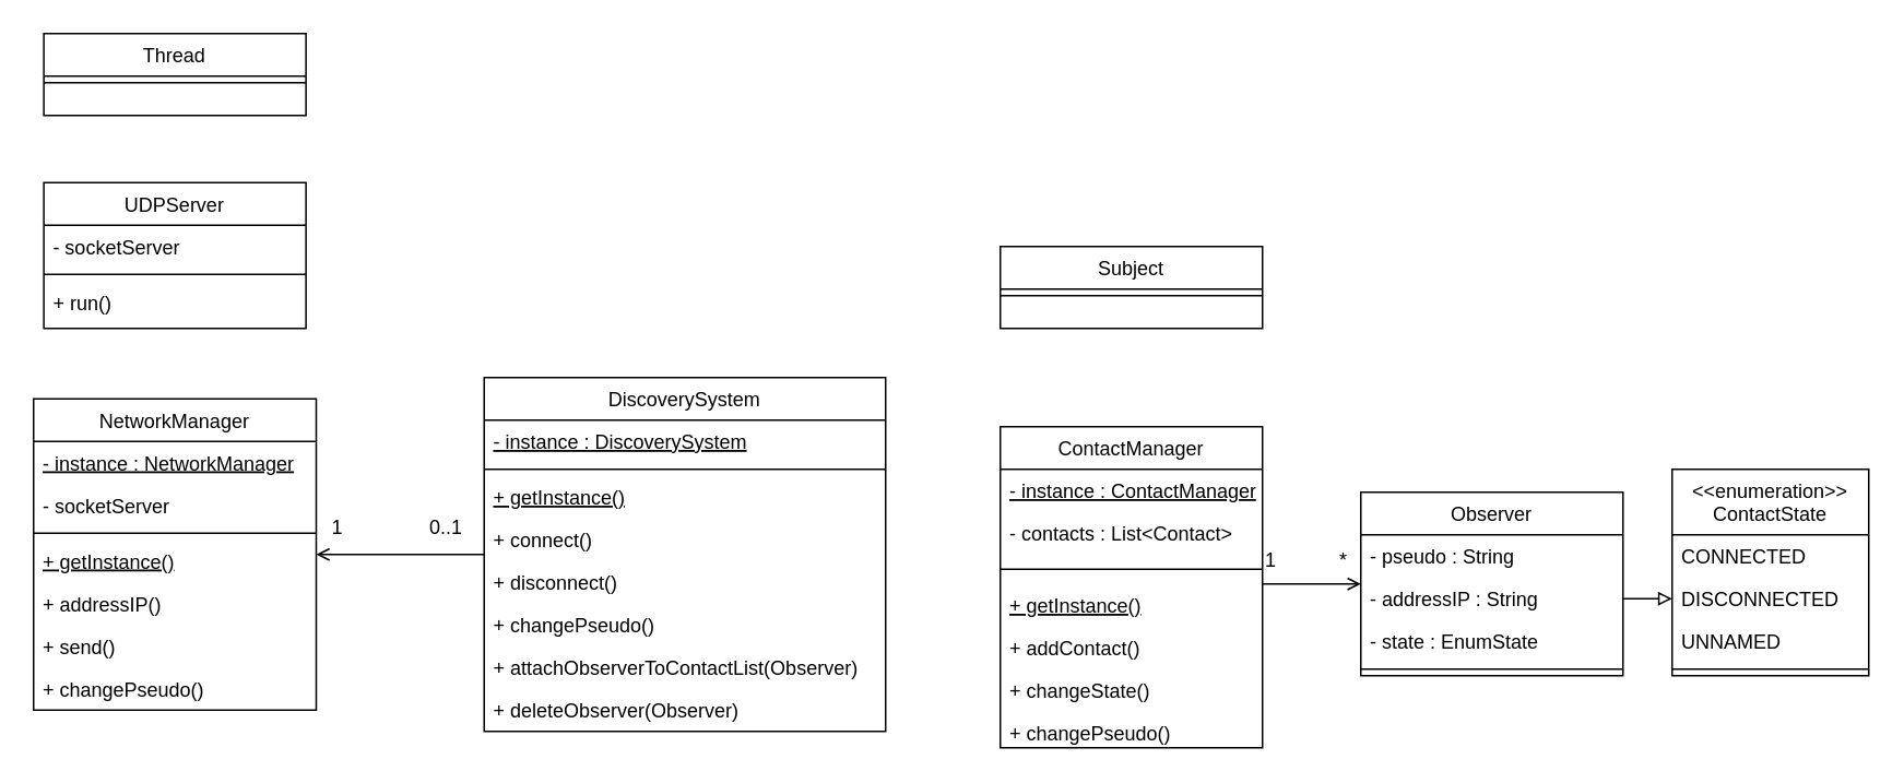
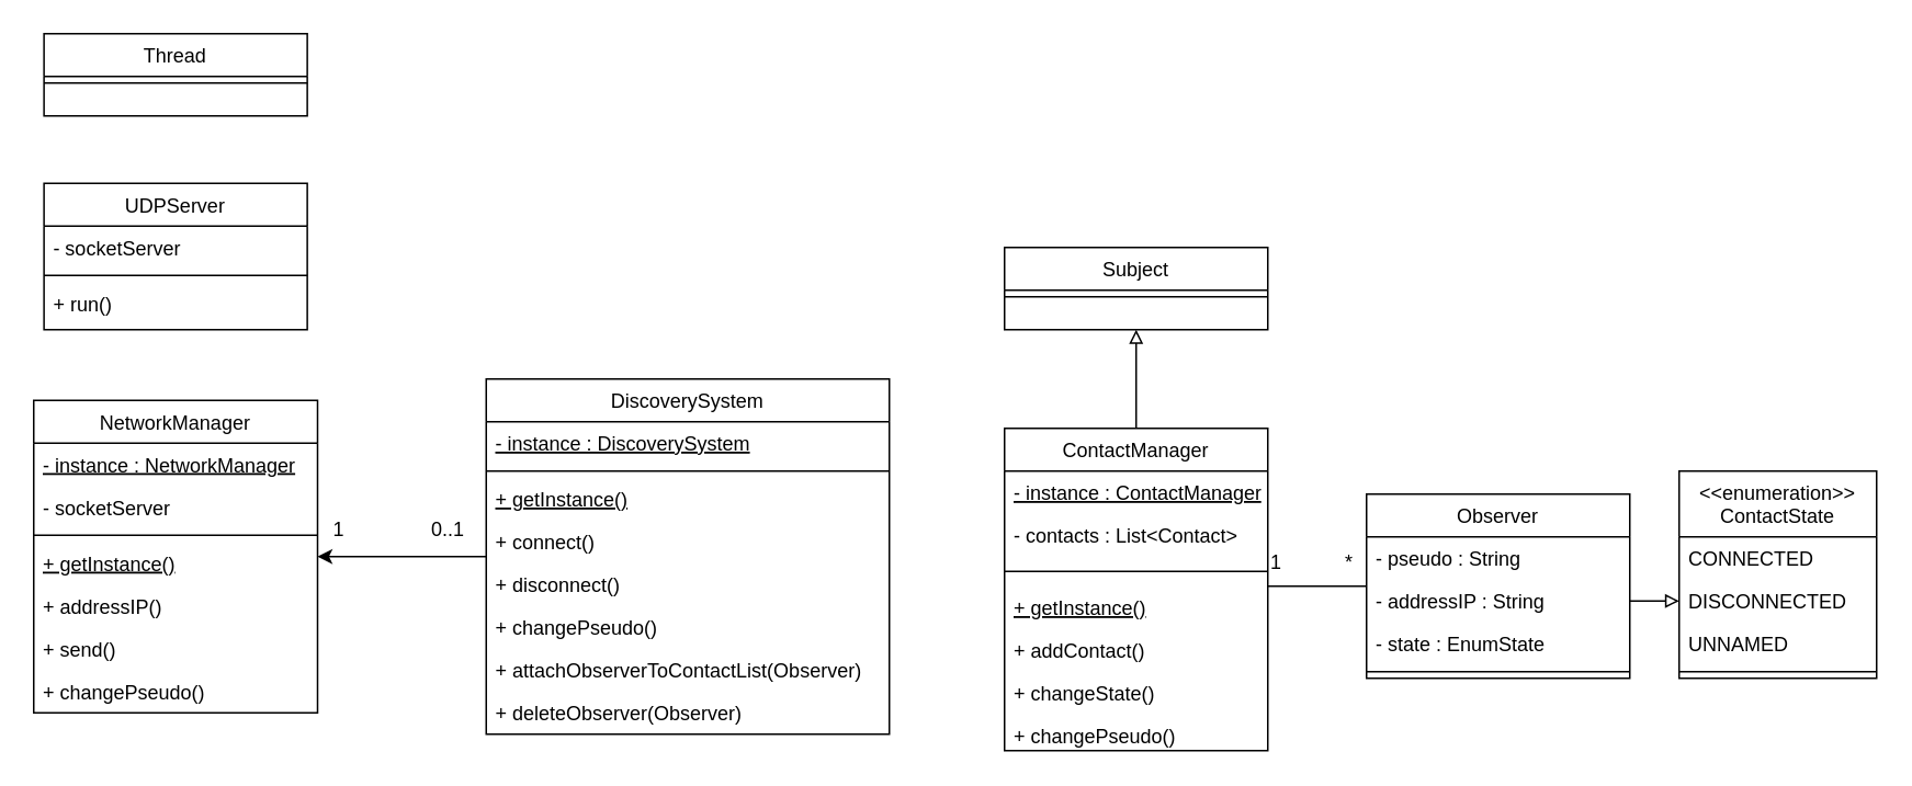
  <mxCell id="0" />
  <mxCell id="1" parent="0" />
+ <mxCell id="2" style="edgeStyle=orthogonalEdgeStyle;rounded=0;orthogonalLoop=1;jettySize=auto;html=1;entryX=0.5;entryY=1;entryDx=0;entryDy=0;endArrow=block;endFill=0;" edge="1" parent="1" source="3" target="39"><mxGeometry relative="1" as="geometry" /></mxCell>
  <mxCell id="3" value="ContactManager" style="swimlane;fontStyle=0;align=center;verticalAlign=top;childLayout=stackLayout;horizontal=1;startSize=26;horizontalStack=0;resizeParent=1;resizeLast=0;collapsible=1;marginBottom=0;rounded=0;shadow=0;strokeWidth=1;" parent="1" vertex="1"><mxGeometry x="610" y="260" width="160" height="196" as="geometry"><mxRectangle x="230" y="140" width="160" height="26" as="alternateBounds" /></mxGeometry></mxCell>
  <mxCell id="4" value="- instance : ContactManager" style="text;align=left;verticalAlign=top;spacingLeft=4;spacingRight=4;overflow=hidden;rotatable=0;points=[[0,0.5],[1,0.5]];portConstraint=eastwest;fontStyle=4" parent="3" vertex="1"><mxGeometry y="26" width="160" height="26" as="geometry" /></mxCell>
  <mxCell id="5" value="- contacts : List&lt;Contact&gt;" style="text;align=left;verticalAlign=top;spacingLeft=4;spacingRight=4;overflow=hidden;rotatable=0;points=[[0,0.5],[1,0.5]];portConstraint=eastwest;" vertex="1" parent="3"><mxGeometry y="52" width="160" height="26" as="geometry" /></mxCell>
  <mxCell id="6" value="" style="line;html=1;strokeWidth=1;align=left;verticalAlign=middle;spacingTop=-1;spacingLeft=3;spacingRight=3;rotatable=0;labelPosition=right;points=[];portConstraint=eastwest;" parent="3" vertex="1"><mxGeometry y="78" width="160" height="18" as="geometry" /></mxCell>
  <mxCell id="7" value="+ getInstance()" style="text;align=left;verticalAlign=top;spacingLeft=4;spacingRight=4;overflow=hidden;rotatable=0;points=[[0,0.5],[1,0.5]];portConstraint=eastwest;fontStyle=4" vertex="1" parent="3"><mxGeometry y="96" width="160" height="26" as="geometry" /></mxCell>
  <mxCell id="8" value="+ addContact()" style="text;align=left;verticalAlign=top;spacingLeft=4;spacingRight=4;overflow=hidden;rotatable=0;points=[[0,0.5],[1,0.5]];portConstraint=eastwest;" parent="3" vertex="1"><mxGeometry y="122" width="160" height="26" as="geometry" /></mxCell>
  <mxCell id="9" value="+ changeState()" style="text;align=left;verticalAlign=top;spacingLeft=4;spacingRight=4;overflow=hidden;rotatable=0;points=[[0,0.5],[1,0.5]];portConstraint=eastwest;" parent="3" vertex="1"><mxGeometry y="148" width="160" height="26" as="geometry" /></mxCell>
  <mxCell id="10" value="+ changePseudo()" style="text;align=left;verticalAlign=top;spacingLeft=4;spacingRight=4;overflow=hidden;rotatable=0;points=[[0,0.5],[1,0.5]];portConstraint=eastwest;" parent="3" vertex="1"><mxGeometry y="174" width="160" height="22" as="geometry" /></mxCell>
  <mxCell id="11" value="Observer" style="swimlane;fontStyle=0;align=center;verticalAlign=top;childLayout=stackLayout;horizontal=1;startSize=26;horizontalStack=0;resizeParent=1;resizeLast=0;collapsible=1;marginBottom=0;rounded=0;shadow=0;strokeWidth=1;" parent="1" vertex="1"><mxGeometry x="830" y="300" width="160" height="112" as="geometry"><mxRectangle x="550" y="140" width="160" height="26" as="alternateBounds" /></mxGeometry></mxCell>
  <mxCell id="12" value="- pseudo : String" style="text;align=left;verticalAlign=top;spacingLeft=4;spacingRight=4;overflow=hidden;rotatable=0;points=[[0,0.5],[1,0.5]];portConstraint=eastwest;" parent="11" vertex="1"><mxGeometry y="26" width="160" height="26" as="geometry" /></mxCell>
  <mxCell id="13" value="- addressIP : String" style="text;align=left;verticalAlign=top;spacingLeft=4;spacingRight=4;overflow=hidden;rotatable=0;points=[[0,0.5],[1,0.5]];portConstraint=eastwest;rounded=0;shadow=0;html=0;" parent="11" vertex="1"><mxGeometry y="52" width="160" height="26" as="geometry" /></mxCell>
  <mxCell id="14" value="- state : EnumState" style="text;align=left;verticalAlign=top;spacingLeft=4;spacingRight=4;overflow=hidden;rotatable=0;points=[[0,0.5],[1,0.5]];portConstraint=eastwest;rounded=0;shadow=0;html=0;" parent="11" vertex="1"><mxGeometry y="78" width="160" height="26" as="geometry" /></mxCell>
  <mxCell id="15" value="" style="line;html=1;strokeWidth=1;align=left;verticalAlign=middle;spacingTop=-1;spacingLeft=3;spacingRight=3;rotatable=0;labelPosition=right;points=[];portConstraint=eastwest;" parent="11" vertex="1"><mxGeometry y="104" width="160" height="8" as="geometry" /></mxCell>
- <mxCell id="16" value="" style="endArrow=open;shadow=0;strokeWidth=1;rounded=0;endFill=1;edgeStyle=elbowEdgeStyle;elbow=vertical;" parent="1" source="3" target="11" edge="1"><mxGeometry x="0.5" y="41" relative="1" as="geometry"><mxPoint x="600" y="152" as="sourcePoint" /><mxPoint x="760" y="152" as="targetPoint" /><mxPoint x="-40" y="32" as="offset" /></mxGeometry></mxCell>
+ <mxCell id="16" value="" style="endArrow=none;shadow=0;strokeWidth=1;rounded=0;endFill=1;edgeStyle=elbowEdgeStyle;elbow=vertical;" parent="1" source="3" target="11" edge="1"><mxGeometry x="0.5" y="41" relative="1" as="geometry"><mxPoint x="600" y="152" as="sourcePoint" /><mxPoint x="760" y="152" as="targetPoint" /><mxPoint x="-40" y="32" as="offset" /></mxGeometry></mxCell>
  <mxCell id="17" value="1" style="resizable=0;align=left;verticalAlign=bottom;labelBackgroundColor=none;fontSize=12;" parent="16" connectable="0" vertex="1"><mxGeometry x="-1" relative="1" as="geometry"><mxPoint y="-6" as="offset" /></mxGeometry></mxCell>
  <mxCell id="18" value="*" style="resizable=0;align=right;verticalAlign=bottom;labelBackgroundColor=none;fontSize=12;" parent="16" connectable="0" vertex="1"><mxGeometry x="1" relative="1" as="geometry"><mxPoint x="-7" y="-6" as="offset" /></mxGeometry></mxCell>
  <mxCell id="19" value="NetworkManager" style="swimlane;fontStyle=0;align=center;verticalAlign=top;childLayout=stackLayout;horizontal=1;startSize=26;horizontalStack=0;resizeParent=1;resizeLast=0;collapsible=1;marginBottom=0;rounded=0;shadow=0;strokeWidth=1;" parent="1" vertex="1"><mxGeometry x="20" y="243" width="172.5" height="190" as="geometry"><mxRectangle x="230" y="140" width="160" height="26" as="alternateBounds" /></mxGeometry></mxCell>
  <mxCell id="20" value="- instance : NetworkManager " style="text;align=left;verticalAlign=top;spacingLeft=4;spacingRight=4;overflow=hidden;rotatable=0;points=[[0,0.5],[1,0.5]];portConstraint=eastwest;fontStyle=4" vertex="1" parent="19"><mxGeometry y="26" width="172.5" height="26" as="geometry" /></mxCell>
  <mxCell id="21" value="- socketServer" style="text;align=left;verticalAlign=top;spacingLeft=4;spacingRight=4;overflow=hidden;rotatable=0;points=[[0,0.5],[1,0.5]];portConstraint=eastwest;" parent="19" vertex="1"><mxGeometry y="52" width="172.5" height="26" as="geometry" /></mxCell>
  <mxCell id="22" value="" style="line;html=1;strokeWidth=1;align=left;verticalAlign=middle;spacingTop=-1;spacingLeft=3;spacingRight=3;rotatable=0;labelPosition=right;points=[];portConstraint=eastwest;" parent="19" vertex="1"><mxGeometry y="78" width="172.5" height="8" as="geometry" /></mxCell>
  <mxCell id="23" value="+ getInstance()" style="text;align=left;verticalAlign=top;spacingLeft=4;spacingRight=4;overflow=hidden;rotatable=0;points=[[0,0.5],[1,0.5]];portConstraint=eastwest;fontStyle=4" vertex="1" parent="19"><mxGeometry y="86" width="172.5" height="26" as="geometry" /></mxCell>
  <mxCell id="24" value="+ addressIP()" style="text;align=left;verticalAlign=top;spacingLeft=4;spacingRight=4;overflow=hidden;rotatable=0;points=[[0,0.5],[1,0.5]];portConstraint=eastwest;" parent="19" vertex="1"><mxGeometry y="112" width="172.5" height="26" as="geometry" /></mxCell>
  <mxCell id="25" value="+ send()" style="text;align=left;verticalAlign=top;spacingLeft=4;spacingRight=4;overflow=hidden;rotatable=0;points=[[0,0.5],[1,0.5]];portConstraint=eastwest;" parent="19" vertex="1"><mxGeometry y="138" width="172.5" height="26" as="geometry" /></mxCell>
  <mxCell id="26" value="+ changePseudo()" style="text;align=left;verticalAlign=top;spacingLeft=4;spacingRight=4;overflow=hidden;rotatable=0;points=[[0,0.5],[1,0.5]];portConstraint=eastwest;" parent="19" vertex="1"><mxGeometry y="164" width="172.5" height="26" as="geometry" /></mxCell>
  <mxCell id="27" value="DiscoverySystem" style="swimlane;fontStyle=0;align=center;verticalAlign=top;childLayout=stackLayout;horizontal=1;startSize=26;horizontalStack=0;resizeParent=1;resizeLast=0;collapsible=1;marginBottom=0;rounded=0;shadow=0;strokeWidth=1;" parent="1" vertex="1"><mxGeometry x="295" y="230" width="245" height="216" as="geometry"><mxRectangle x="230" y="140" width="160" height="26" as="alternateBounds" /></mxGeometry></mxCell>
  <mxCell id="28" value="- instance : DiscoverySystem " style="text;align=left;verticalAlign=top;spacingLeft=4;spacingRight=4;overflow=hidden;rotatable=0;points=[[0,0.5],[1,0.5]];portConstraint=eastwest;fontStyle=4" vertex="1" parent="27"><mxGeometry y="26" width="245" height="26" as="geometry" /></mxCell>
  <mxCell id="29" value="" style="line;html=1;strokeWidth=1;align=left;verticalAlign=middle;spacingTop=-1;spacingLeft=3;spacingRight=3;rotatable=0;labelPosition=right;points=[];portConstraint=eastwest;" parent="27" vertex="1"><mxGeometry y="52" width="245" height="8" as="geometry" /></mxCell>
  <mxCell id="30" value="+ getInstance()" style="text;align=left;verticalAlign=top;spacingLeft=4;spacingRight=4;overflow=hidden;rotatable=0;points=[[0,0.5],[1,0.5]];portConstraint=eastwest;fontStyle=4" parent="27" vertex="1"><mxGeometry y="60" width="245" height="26" as="geometry" /></mxCell>
  <mxCell id="31" value="+ connect()" style="text;align=left;verticalAlign=top;spacingLeft=4;spacingRight=4;overflow=hidden;rotatable=0;points=[[0,0.5],[1,0.5]];portConstraint=eastwest;" vertex="1" parent="27"><mxGeometry y="86" width="245" height="26" as="geometry" /></mxCell>
  <mxCell id="32" value="+ disconnect()" style="text;align=left;verticalAlign=top;spacingLeft=4;spacingRight=4;overflow=hidden;rotatable=0;points=[[0,0.5],[1,0.5]];portConstraint=eastwest;" parent="27" vertex="1"><mxGeometry y="112" width="245" height="26" as="geometry" /></mxCell>
  <mxCell id="33" value="+ changePseudo()" style="text;align=left;verticalAlign=top;spacingLeft=4;spacingRight=4;overflow=hidden;rotatable=0;points=[[0,0.5],[1,0.5]];portConstraint=eastwest;" parent="27" vertex="1"><mxGeometry y="138" width="245" height="26" as="geometry" /></mxCell>
  <mxCell id="34" value="+ attachObserverToContactList(Observer)" style="text;align=left;verticalAlign=top;spacingLeft=4;spacingRight=4;overflow=hidden;rotatable=0;points=[[0,0.5],[1,0.5]];portConstraint=eastwest;" parent="27" vertex="1"><mxGeometry y="164" width="245" height="26" as="geometry" /></mxCell>
  <mxCell id="35" value="+ deleteObserver(Observer)" style="text;align=left;verticalAlign=top;spacingLeft=4;spacingRight=4;overflow=hidden;rotatable=0;points=[[0,0.5],[1,0.5]];portConstraint=eastwest;" vertex="1" parent="27"><mxGeometry y="190" width="245" height="26" as="geometry" /></mxCell>
- <mxCell id="36" value="" style="endArrow=open;shadow=0;strokeWidth=1;rounded=0;endFill=1;edgeStyle=elbowEdgeStyle;elbow=vertical;" parent="1" source="27" target="19" edge="1"><mxGeometry x="0.5" y="41" relative="1" as="geometry"><mxPoint x="220" y="260" as="sourcePoint" /><mxPoint x="450" y="260" as="targetPoint" /><mxPoint x="-40" y="32" as="offset" /></mxGeometry></mxCell>
+ <mxCell id="36" value="" style="endArrow=classic;shadow=0;strokeWidth=1;rounded=0;endFill=1;edgeStyle=elbowEdgeStyle;elbow=vertical;" parent="1" source="27" target="19" edge="1"><mxGeometry x="0.5" y="41" relative="1" as="geometry"><mxPoint x="220" y="260" as="sourcePoint" /><mxPoint x="450" y="260" as="targetPoint" /><mxPoint x="-40" y="32" as="offset" /></mxGeometry></mxCell>
  <mxCell id="37" value="0..1" style="resizable=0;align=left;verticalAlign=bottom;labelBackgroundColor=none;fontSize=12;" parent="36" connectable="0" vertex="1"><mxGeometry x="-1" relative="1" as="geometry"><mxPoint x="-35" y="-8" as="offset" /></mxGeometry></mxCell>
  <mxCell id="38" value="1" style="resizable=0;align=right;verticalAlign=bottom;labelBackgroundColor=none;fontSize=12;" parent="36" connectable="0" vertex="1"><mxGeometry x="1" relative="1" as="geometry"><mxPoint x="18" y="-8" as="offset" /></mxGeometry></mxCell>
  <mxCell id="39" value="Subject" style="swimlane;fontStyle=0;align=center;verticalAlign=top;childLayout=stackLayout;horizontal=1;startSize=26;horizontalStack=0;resizeParent=1;resizeLast=0;collapsible=1;marginBottom=0;rounded=0;shadow=0;strokeWidth=1;" vertex="1" parent="1"><mxGeometry x="610" y="150" width="160" height="50" as="geometry"><mxRectangle x="550" y="140" width="160" height="26" as="alternateBounds" /></mxGeometry></mxCell>
  <mxCell id="40" value="" style="line;html=1;strokeWidth=1;align=left;verticalAlign=middle;spacingTop=-1;spacingLeft=3;spacingRight=3;rotatable=0;labelPosition=right;points=[];portConstraint=eastwest;" vertex="1" parent="39"><mxGeometry y="26" width="160" height="8" as="geometry" /></mxCell>
  <mxCell id="41" value="UDPServer" style="swimlane;fontStyle=0;align=center;verticalAlign=top;childLayout=stackLayout;horizontal=1;startSize=26;horizontalStack=0;resizeParent=1;resizeLast=0;collapsible=1;marginBottom=0;rounded=0;shadow=0;strokeWidth=1;" vertex="1" parent="1"><mxGeometry x="26.25" y="111" width="160" height="89" as="geometry"><mxRectangle x="230" y="140" width="160" height="26" as="alternateBounds" /></mxGeometry></mxCell>
  <mxCell id="42" value="- socketServer" style="text;align=left;verticalAlign=top;spacingLeft=4;spacingRight=4;overflow=hidden;rotatable=0;points=[[0,0.5],[1,0.5]];portConstraint=eastwest;" vertex="1" parent="41"><mxGeometry y="26" width="160" height="26" as="geometry" /></mxCell>
  <mxCell id="43" value="" style="line;html=1;strokeWidth=1;align=left;verticalAlign=middle;spacingTop=-1;spacingLeft=3;spacingRight=3;rotatable=0;labelPosition=right;points=[];portConstraint=eastwest;" vertex="1" parent="41"><mxGeometry y="52" width="160" height="8" as="geometry" /></mxCell>
  <mxCell id="44" value="+ run()" style="text;align=left;verticalAlign=top;spacingLeft=4;spacingRight=4;overflow=hidden;rotatable=0;points=[[0,0.5],[1,0.5]];portConstraint=eastwest;" vertex="1" parent="41"><mxGeometry y="60" width="160" height="26" as="geometry" /></mxCell>
  <mxCell id="45" value="&lt;&lt;enumeration&gt;&gt;&#10;ContactState" style="swimlane;fontStyle=0;align=center;verticalAlign=top;childLayout=stackLayout;horizontal=1;startSize=40;horizontalStack=0;resizeParent=1;resizeLast=0;collapsible=1;marginBottom=0;rounded=0;shadow=0;strokeWidth=1;" vertex="1" parent="1"><mxGeometry x="1020" y="286" width="120" height="126" as="geometry"><mxRectangle x="550" y="140" width="160" height="26" as="alternateBounds" /></mxGeometry></mxCell>
  <mxCell id="46" value="CONNECTED" style="text;align=left;verticalAlign=top;spacingLeft=4;spacingRight=4;overflow=hidden;rotatable=0;points=[[0,0.5],[1,0.5]];portConstraint=eastwest;" vertex="1" parent="45"><mxGeometry y="40" width="120" height="26" as="geometry" /></mxCell>
  <mxCell id="47" value="DISCONNECTED" style="text;align=left;verticalAlign=top;spacingLeft=4;spacingRight=4;overflow=hidden;rotatable=0;points=[[0,0.5],[1,0.5]];portConstraint=eastwest;rounded=0;shadow=0;html=0;" vertex="1" parent="45"><mxGeometry y="66" width="120" height="26" as="geometry" /></mxCell>
  <mxCell id="48" value="UNNAMED" style="text;align=left;verticalAlign=top;spacingLeft=4;spacingRight=4;overflow=hidden;rotatable=0;points=[[0,0.5],[1,0.5]];portConstraint=eastwest;rounded=0;shadow=0;html=0;" vertex="1" parent="45"><mxGeometry y="92" width="120" height="26" as="geometry" /></mxCell>
  <mxCell id="49" value="" style="line;html=1;strokeWidth=1;align=left;verticalAlign=middle;spacingTop=-1;spacingLeft=3;spacingRight=3;rotatable=0;labelPosition=right;points=[];portConstraint=eastwest;" vertex="1" parent="45"><mxGeometry y="118" width="120" height="8" as="geometry" /></mxCell>
  <mxCell id="50" style="edgeStyle=orthogonalEdgeStyle;rounded=0;orthogonalLoop=1;jettySize=auto;html=1;entryX=0;entryY=0.5;entryDx=0;entryDy=0;endArrow=block;endFill=0;" edge="1" parent="1" source="13" target="47"><mxGeometry relative="1" as="geometry" /></mxCell>
  <mxCell id="51" value="Thread" style="swimlane;fontStyle=0;align=center;verticalAlign=top;childLayout=stackLayout;horizontal=1;startSize=26;horizontalStack=0;resizeParent=1;resizeLast=0;collapsible=1;marginBottom=0;rounded=0;shadow=0;strokeWidth=1;" vertex="1" parent="1"><mxGeometry x="26.25" y="20" width="160" height="50" as="geometry"><mxRectangle x="550" y="140" width="160" height="26" as="alternateBounds" /></mxGeometry></mxCell>
  <mxCell id="52" value="" style="line;html=1;strokeWidth=1;align=left;verticalAlign=middle;spacingTop=-1;spacingLeft=3;spacingRight=3;rotatable=0;labelPosition=right;points=[];portConstraint=eastwest;" vertex="1" parent="51"><mxGeometry y="26" width="160" height="8" as="geometry" /></mxCell>
